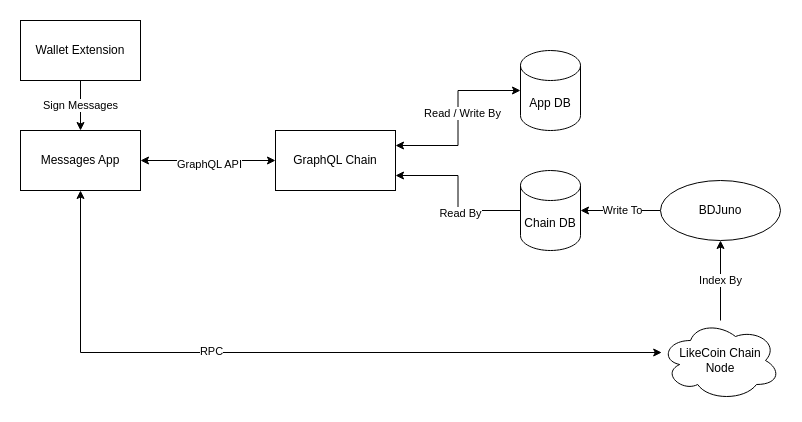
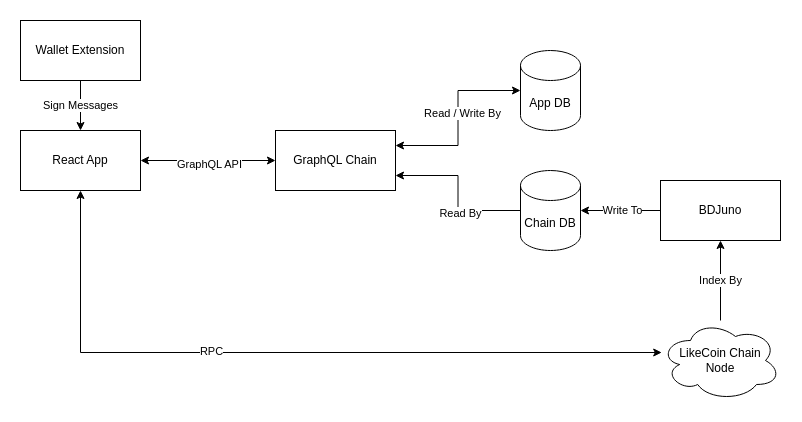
  <mxCell id="0" />
  <mxCell id="1" parent="0" />
  <mxCell id="2" value="Sign Messages" style="edgeStyle=orthogonalEdgeStyle;rounded=0;orthogonalLoop=1;jettySize=auto;html=1;exitX=0.5;exitY=0;exitDx=0;exitDy=0;startArrow=classic;startFill=1;entryX=0.5;entryY=1;entryDx=0;entryDy=0;endArrow=none;endFill=0;" edge="1" parent="1" source="5" target="20"><mxGeometry relative="1" as="geometry"><mxPoint as="offset" /></mxGeometry></mxCell>
  <mxCell id="3" style="edgeStyle=orthogonalEdgeStyle;rounded=0;orthogonalLoop=1;jettySize=auto;html=1;exitX=0.5;exitY=1;exitDx=0;exitDy=0;startArrow=classic;startFill=1;endArrow=classic;endFill=1;" edge="1" parent="1" source="5" target="16"><mxGeometry relative="1" as="geometry"><mxPoint x="590" y="410" as="targetPoint" /><Array as="points"><mxPoint x="80" y="352" /></Array></mxGeometry></mxCell>
  <mxCell id="4" value="RPC" style="edgeLabel;html=1;align=center;verticalAlign=middle;resizable=0;points=[];" vertex="1" connectable="0" parent="3"><mxGeometry x="0.33" y="-2" relative="1" as="geometry"><mxPoint x="-202" y="-4" as="offset" /></mxGeometry></mxCell>
- <mxCell id="5" value="Messages App" style="rounded=0;whiteSpace=wrap;html=1;" vertex="1" parent="1"><mxGeometry x="20" y="130" width="120" height="60" as="geometry" /></mxCell>
+ <mxCell id="5" value="React App" style="rounded=0;whiteSpace=wrap;html=1;" vertex="1" parent="1"><mxGeometry x="20" y="130" width="120" height="60" as="geometry" /></mxCell>
  <mxCell id="6" style="edgeStyle=orthogonalEdgeStyle;rounded=0;orthogonalLoop=1;jettySize=auto;html=1;exitX=0;exitY=0.5;exitDx=0;exitDy=0;entryX=1;entryY=0.5;entryDx=0;entryDy=0;startArrow=classic;startFill=1;" edge="1" parent="1" source="8" target="5"><mxGeometry relative="1" as="geometry" /></mxCell>
  <mxCell id="7" value="GraphQL API" style="edgeLabel;html=1;align=center;verticalAlign=middle;resizable=0;points=[];" vertex="1" connectable="0" parent="6"><mxGeometry x="-0.009" y="3" relative="1" as="geometry"><mxPoint as="offset" /></mxGeometry></mxCell>
  <mxCell id="8" value="GraphQL Chain" style="whiteSpace=wrap;html=1;" vertex="1" parent="1"><mxGeometry x="275" y="130" width="120" height="60" as="geometry" /></mxCell>
  <mxCell id="9" style="edgeStyle=orthogonalEdgeStyle;rounded=0;orthogonalLoop=1;jettySize=auto;html=1;exitX=0;exitY=0.5;exitDx=0;exitDy=0;exitPerimeter=0;entryX=1;entryY=0.25;entryDx=0;entryDy=0;startArrow=classic;startFill=1;" edge="1" parent="1" source="11" target="8"><mxGeometry relative="1" as="geometry" /></mxCell>
  <mxCell id="10" value="Read / Write By" style="edgeLabel;html=1;align=center;verticalAlign=middle;resizable=0;points=[];" vertex="1" connectable="0" parent="9"><mxGeometry x="-0.059" y="4" relative="1" as="geometry"><mxPoint as="offset" /></mxGeometry></mxCell>
  <mxCell id="11" value="&lt;div&gt;App DB&lt;/div&gt;" style="shape=cylinder3;whiteSpace=wrap;html=1;boundedLbl=1;backgroundOutline=1;size=15;" vertex="1" parent="1"><mxGeometry x="520" y="50" width="60" height="80" as="geometry" /></mxCell>
  <mxCell id="12" style="edgeStyle=orthogonalEdgeStyle;rounded=0;orthogonalLoop=1;jettySize=auto;html=1;exitX=0;exitY=0.5;exitDx=0;exitDy=0;exitPerimeter=0;entryX=1;entryY=0.75;entryDx=0;entryDy=0;" edge="1" parent="1" source="14" target="8"><mxGeometry relative="1" as="geometry" /></mxCell>
  <mxCell id="13" value="Read By" style="edgeLabel;html=1;align=center;verticalAlign=middle;resizable=0;points=[];" vertex="1" connectable="0" parent="12"><mxGeometry x="-0.236" y="2" relative="1" as="geometry"><mxPoint as="offset" /></mxGeometry></mxCell>
  <mxCell id="14" value="&lt;div&gt;Chain DB&lt;/div&gt;" style="shape=cylinder3;whiteSpace=wrap;html=1;boundedLbl=1;backgroundOutline=1;size=15;" vertex="1" parent="1"><mxGeometry x="520" y="170" width="60" height="80" as="geometry" /></mxCell>
  <mxCell id="15" value="&lt;div&gt;Index By&lt;br&gt;&lt;/div&gt;" style="edgeStyle=orthogonalEdgeStyle;rounded=0;orthogonalLoop=1;jettySize=auto;html=1;entryX=0.5;entryY=1;entryDx=0;entryDy=0;" edge="1" parent="1" source="16" target="19"><mxGeometry relative="1" as="geometry" /></mxCell>
  <mxCell id="16" value="&lt;div&gt;LikeCoin Chain&lt;br&gt;Node&lt;br&gt;&lt;/div&gt;" style="ellipse;shape=cloud;whiteSpace=wrap;html=1;" vertex="1" parent="1"><mxGeometry x="660" y="320" width="120" height="80" as="geometry" /></mxCell>
  <mxCell id="17" style="edgeStyle=orthogonalEdgeStyle;rounded=0;orthogonalLoop=1;jettySize=auto;html=1;exitX=0;exitY=0.5;exitDx=0;exitDy=0;entryX=1;entryY=0.5;entryDx=0;entryDy=0;entryPerimeter=0;" edge="1" parent="1" source="19" target="14"><mxGeometry relative="1" as="geometry" /></mxCell>
  <mxCell id="18" value="Write To" style="edgeLabel;html=1;align=center;verticalAlign=middle;resizable=0;points=[];" vertex="1" connectable="0" parent="17"><mxGeometry x="-0.036" y="-1" relative="1" as="geometry"><mxPoint as="offset" /></mxGeometry></mxCell>
- <mxCell id="19" value="BDJuno" style="ellipse;whiteSpace=wrap;html=1;" vertex="1" parent="1"><mxGeometry x="660" y="180" width="120" height="60" as="geometry" /></mxCell>
+ <mxCell id="19" value="BDJuno" style="whiteSpace=wrap;html=1;" vertex="1" parent="1"><mxGeometry x="660" y="180" width="120" height="60" as="geometry" /></mxCell>
  <mxCell id="20" value="Wallet Extension" style="whiteSpace=wrap;html=1;" vertex="1" parent="1"><mxGeometry x="20" y="20" width="120" height="60" as="geometry" /></mxCell>
